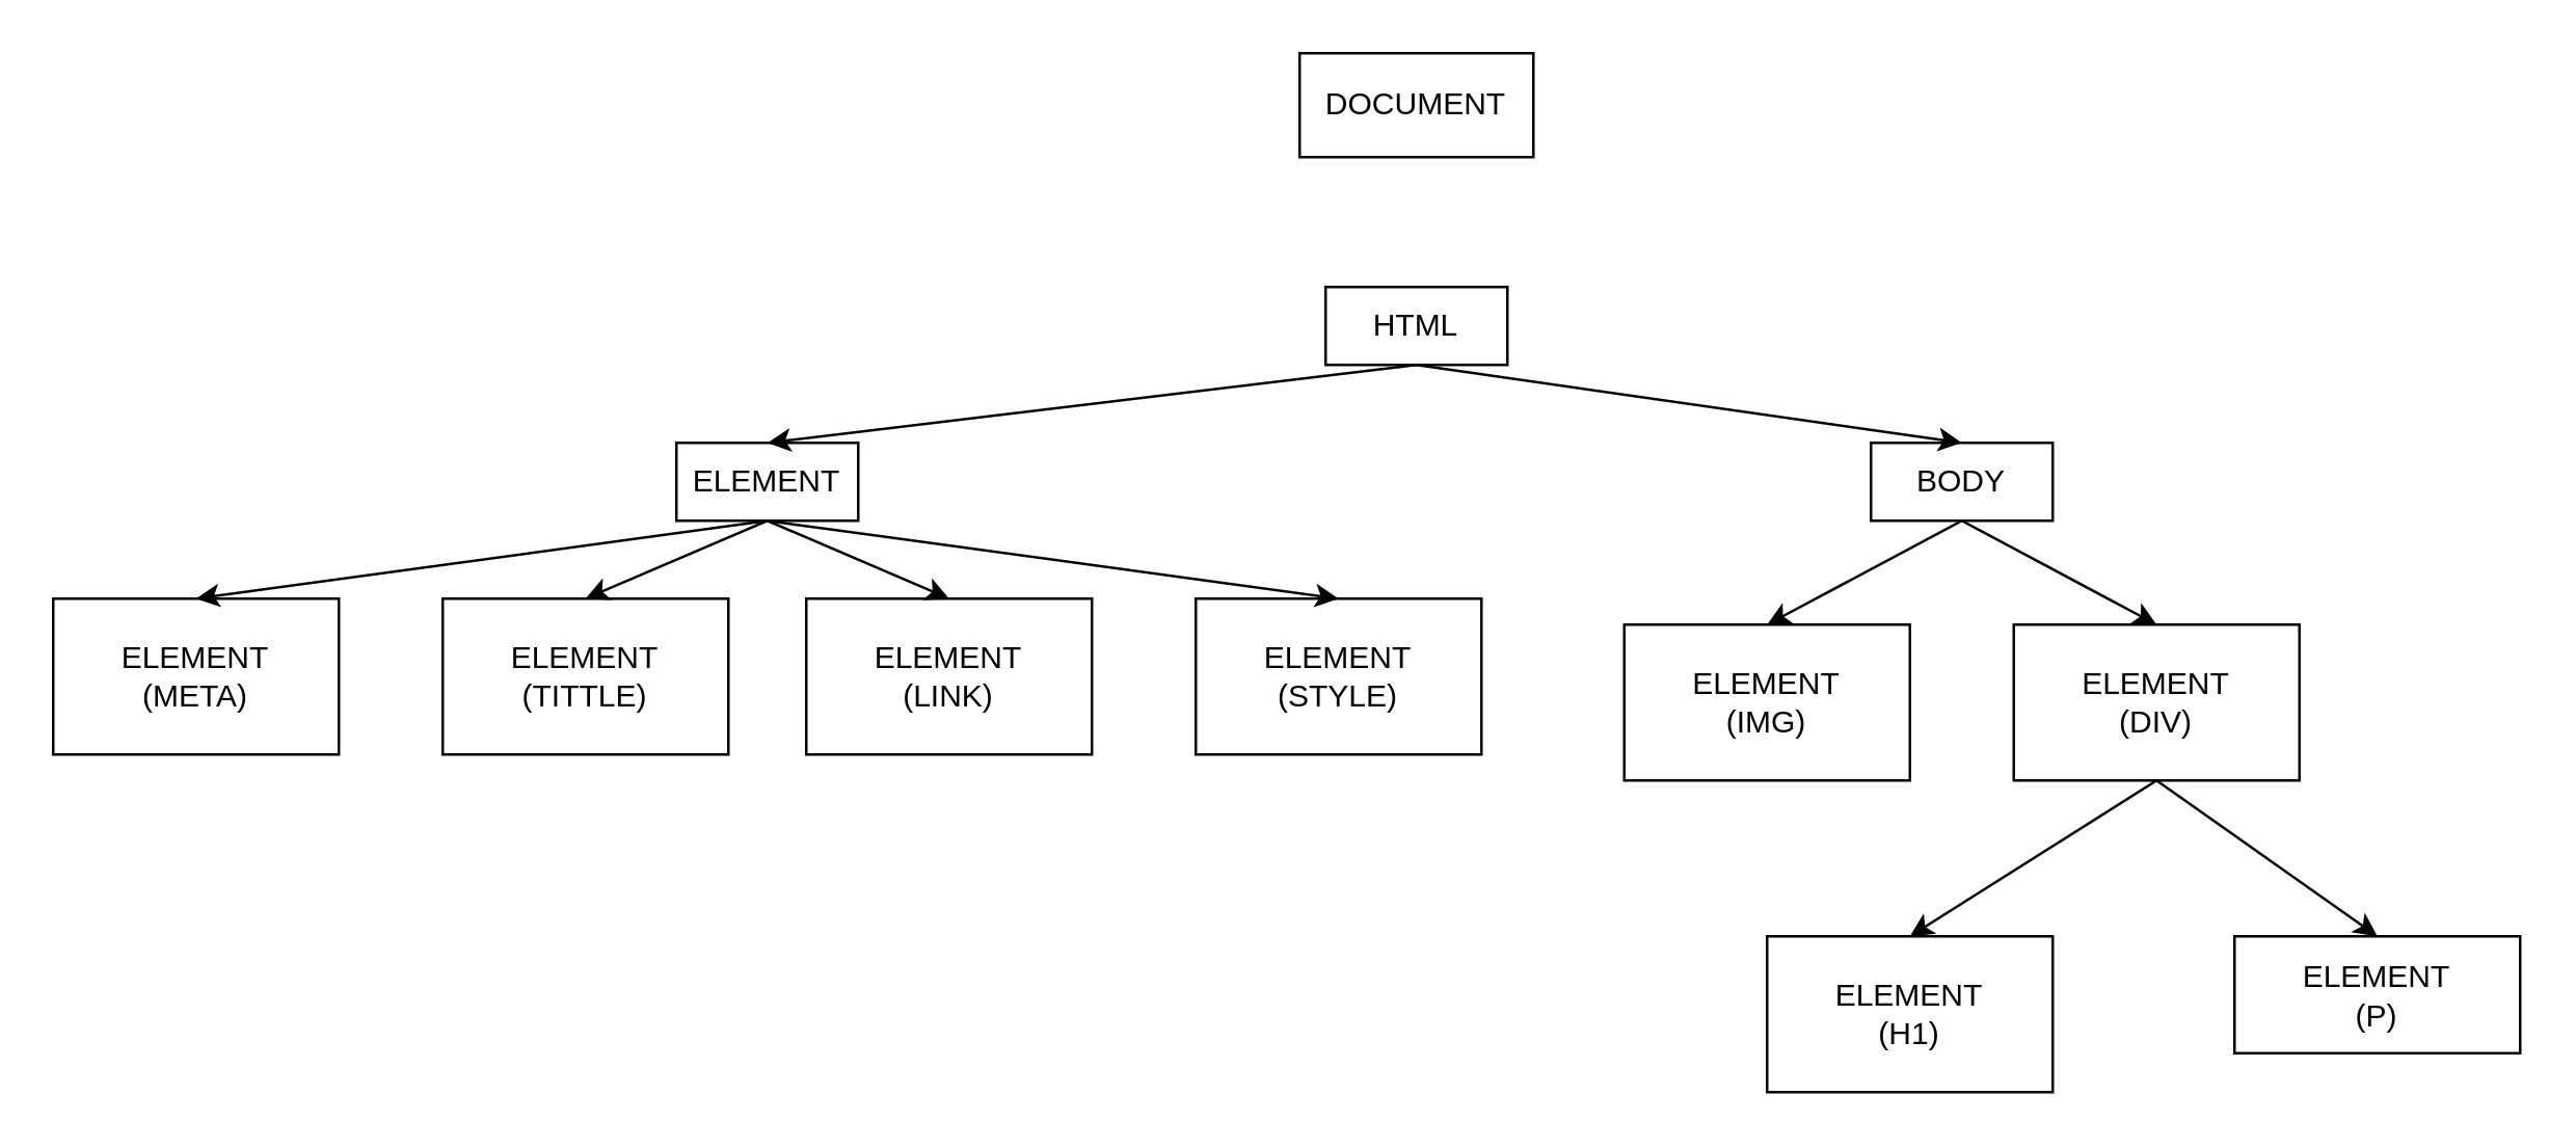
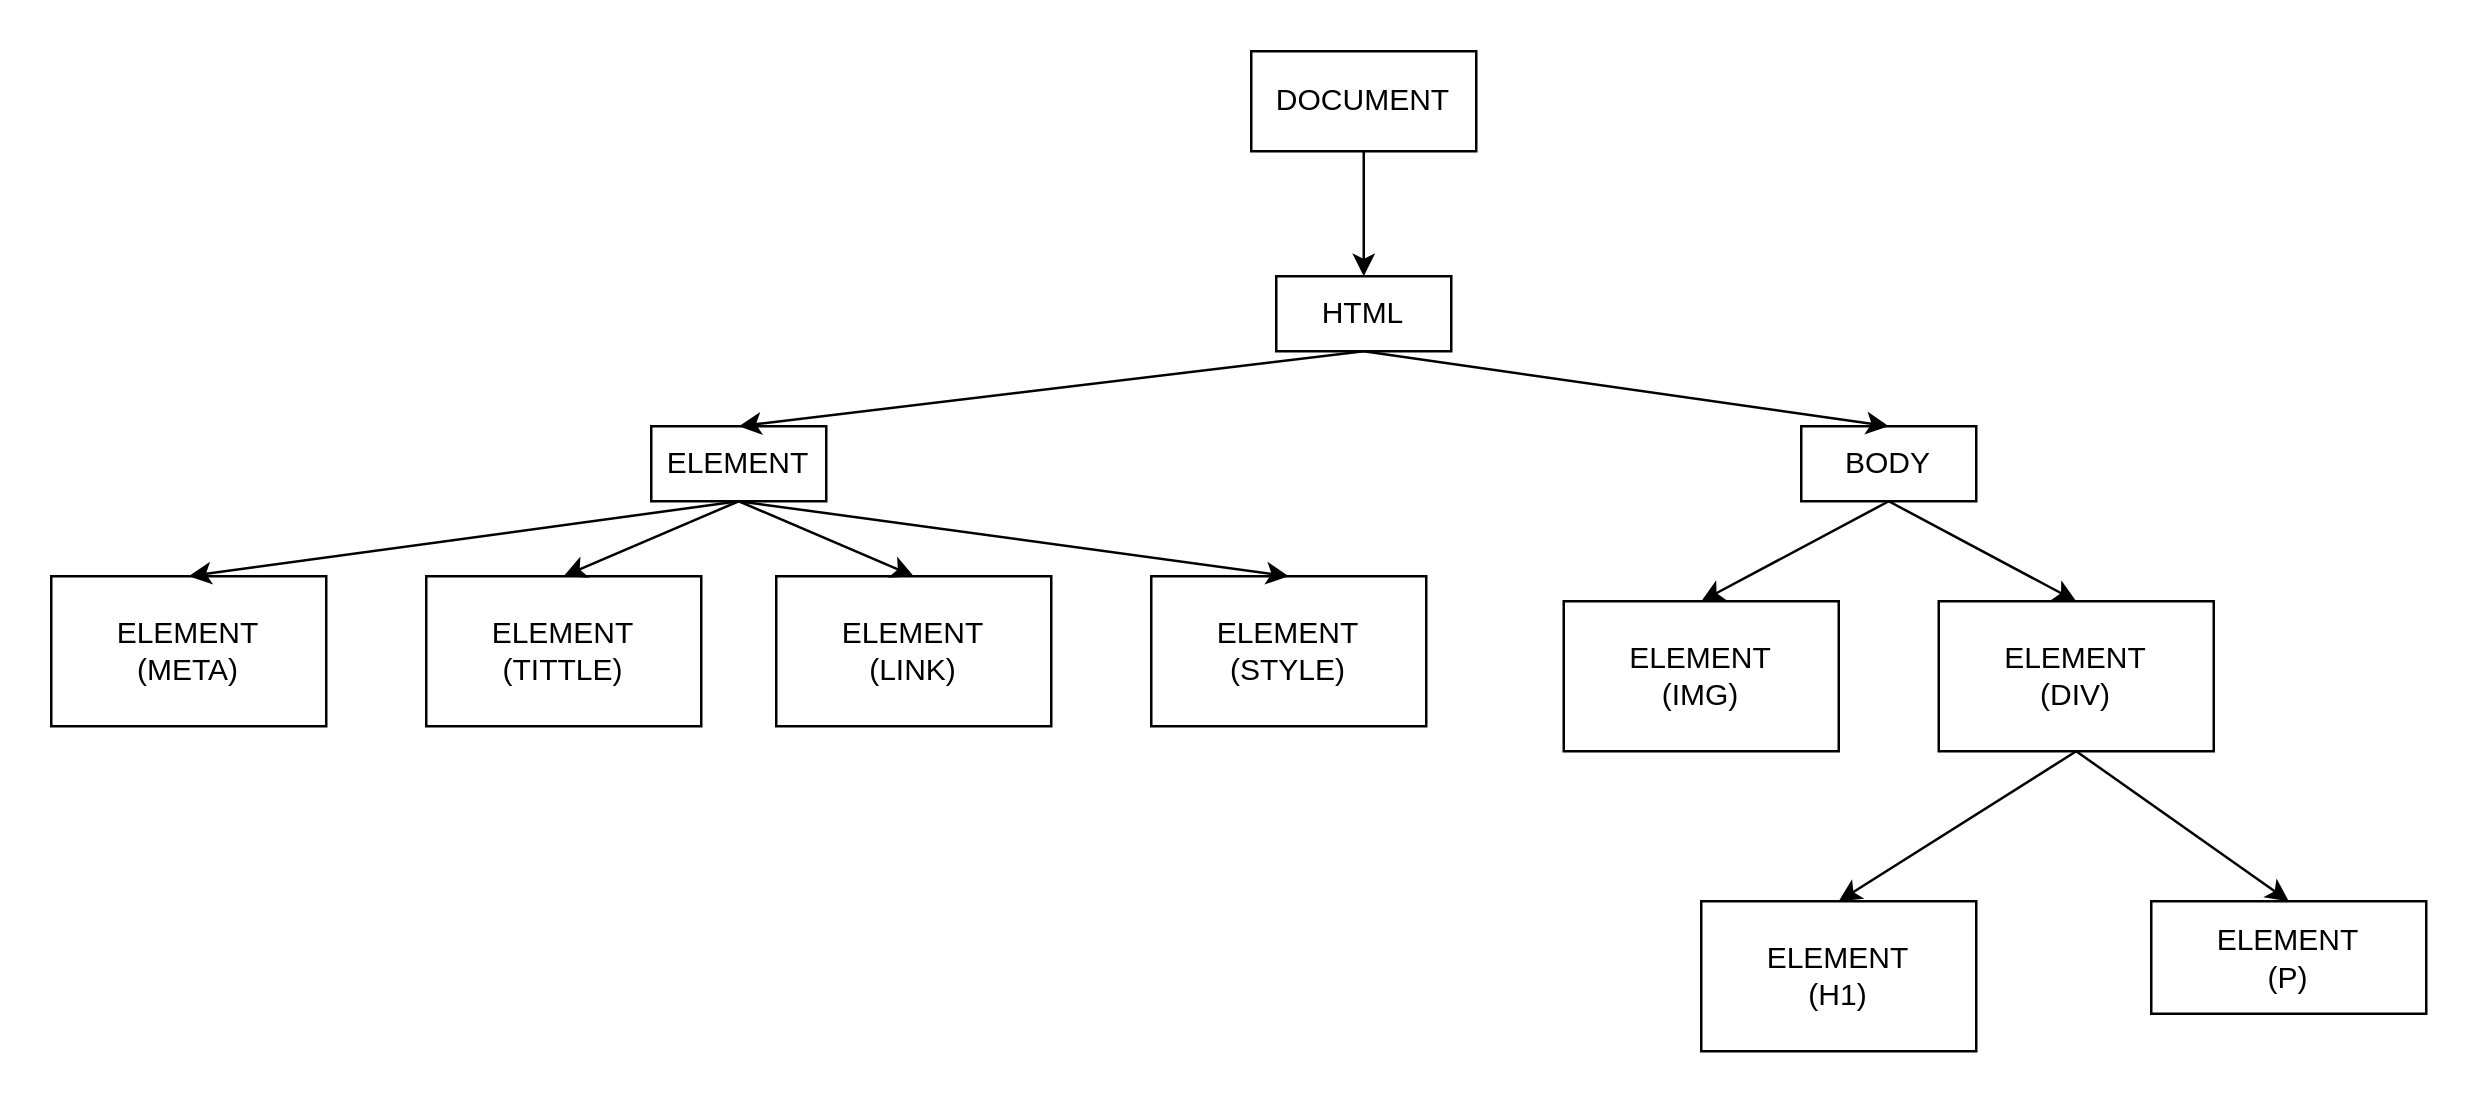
  <mxCell id="0" />
  <mxCell id="1" parent="0" />
  <mxCell id="2" value="HTML" style="rounded=0;whiteSpace=wrap;html=1;" vertex="1" parent="1"><mxGeometry x="510" y="110" width="70" height="30" as="geometry" /></mxCell>
  <mxCell id="3" value="ELEMENT" style="rounded=0;whiteSpace=wrap;html=1;" vertex="1" parent="1"><mxGeometry x="260" y="170" width="70" height="30" as="geometry" /></mxCell>
  <mxCell id="4" value="DOCUMENT" style="rounded=0;whiteSpace=wrap;html=1;" vertex="1" parent="1"><mxGeometry x="500" y="20" width="90" height="40" as="geometry" /></mxCell>
  <mxCell id="5" value="ELEMENT&lt;br&gt;(META)" style="rounded=0;whiteSpace=wrap;html=1;" vertex="1" parent="1"><mxGeometry x="20" y="230" width="110" height="60" as="geometry" /></mxCell>
  <mxCell id="6" value="BODY" style="rounded=0;whiteSpace=wrap;html=1;" vertex="1" parent="1"><mxGeometry x="720" y="170" width="70" height="30" as="geometry" /></mxCell>
  <mxCell id="7" value="ELEMENT&lt;br&gt;(TITTLE)" style="rounded=0;whiteSpace=wrap;html=1;" vertex="1" parent="1"><mxGeometry x="170" y="230" width="110" height="60" as="geometry" /></mxCell>
  <mxCell id="8" value="ELEMENT&lt;br&gt;(LINK)" style="rounded=0;whiteSpace=wrap;html=1;" vertex="1" parent="1"><mxGeometry x="310" y="230" width="110" height="60" as="geometry" /></mxCell>
  <mxCell id="9" value="ELEMENT&lt;br&gt;(STYLE)" style="rounded=0;whiteSpace=wrap;html=1;" vertex="1" parent="1"><mxGeometry x="460" y="230" width="110" height="60" as="geometry" /></mxCell>
  <mxCell id="10" value="ELEMENT&lt;br&gt;(IMG)" style="rounded=0;whiteSpace=wrap;html=1;" vertex="1" parent="1"><mxGeometry x="625" y="240" width="110" height="60" as="geometry" /></mxCell>
  <mxCell id="11" value="ELEMENT&lt;br&gt;(DIV)" style="rounded=0;whiteSpace=wrap;html=1;" vertex="1" parent="1"><mxGeometry x="775" y="240" width="110" height="60" as="geometry" /></mxCell>
  <mxCell id="12" value="ELEMENT&lt;br&gt;(H1)" style="rounded=0;whiteSpace=wrap;html=1;" vertex="1" parent="1"><mxGeometry x="680" y="360" width="110" height="60" as="geometry" /></mxCell>
  <mxCell id="13" value="ELEMENT&lt;br&gt;(P)" style="rounded=0;whiteSpace=wrap;html=1;" vertex="1" parent="1"><mxGeometry x="860" y="360" width="110" height="45" as="geometry" /></mxCell>
  <mxCell id="14" value="" style="endArrow=classic;html=1;rounded=0;entryX=0.5;entryY=0;entryDx=0;entryDy=0;exitX=0.5;exitY=1;exitDx=0;exitDy=0;" edge="1" parent="1" source="2" target="3"><mxGeometry width="50" height="50" relative="1" as="geometry"><mxPoint x="370" y="90" as="sourcePoint" /><mxPoint x="420" y="40" as="targetPoint" /></mxGeometry></mxCell>
+ <mxCell id="15" value="" style="endArrow=classic;html=1;rounded=0;exitX=0.5;exitY=1;exitDx=0;exitDy=0;entryX=0.5;entryY=0;entryDx=0;entryDy=0;" edge="1" parent="1" source="4" target="2"><mxGeometry width="50" height="50" relative="1" as="geometry"><mxPoint x="380" y="100" as="sourcePoint" /><mxPoint x="430" y="50" as="targetPoint" /></mxGeometry></mxCell>
  <mxCell id="16" value="" style="endArrow=classic;html=1;rounded=0;entryX=0.5;entryY=0;entryDx=0;entryDy=0;exitX=0.5;exitY=1;exitDx=0;exitDy=0;" edge="1" parent="1" source="2" target="6"><mxGeometry width="50" height="50" relative="1" as="geometry"><mxPoint x="390" y="110" as="sourcePoint" /><mxPoint x="440" as="targetPoint" y="60" /></mxGeometry></mxCell>
  <mxCell id="17" value="" style="endArrow=classic;html=1;rounded=0;exitX=0.5;exitY=1;exitDx=0;exitDy=0;entryX=0.5;entryY=0;entryDx=0;entryDy=0;" edge="1" parent="1" source="3" target="5"><mxGeometry width="50" height="50" relative="1" as="geometry"><mxPoint x="400" y="120" as="sourcePoint" /><mxPoint x="450" y="70" as="targetPoint" /></mxGeometry></mxCell>
  <mxCell id="18" value="" style="endArrow=classic;html=1;rounded=0;entryX=0.5;entryY=0;entryDx=0;entryDy=0;exitX=0.5;exitY=1;exitDx=0;exitDy=0;" edge="1" parent="1" source="3" target="7"><mxGeometry width="50" height="50" relative="1" as="geometry"><mxPoint x="410" y="130" as="sourcePoint" /><mxPoint x="460" y="80" as="targetPoint" /></mxGeometry></mxCell>
  <mxCell id="19" value="" style="endArrow=classic;html=1;rounded=0;entryX=0.5;entryY=0;entryDx=0;entryDy=0;exitX=0.5;exitY=1;exitDx=0;exitDy=0;" edge="1" parent="1" source="3" target="8"><mxGeometry width="50" height="50" relative="1" as="geometry"><mxPoint x="420" y="140" as="sourcePoint" /><mxPoint x="470" y="90" as="targetPoint" /></mxGeometry></mxCell>
  <mxCell id="20" value="" style="endArrow=classic;html=1;rounded=0;entryX=0.5;entryY=0;entryDx=0;entryDy=0;exitX=0.5;exitY=1;exitDx=0;exitDy=0;" edge="1" parent="1" source="3" target="9"><mxGeometry width="50" height="50" relative="1" as="geometry"><mxPoint x="430" y="150" as="sourcePoint" /><mxPoint x="480" y="100" as="targetPoint" /></mxGeometry></mxCell>
  <mxCell id="21" value="" style="endArrow=classic;html=1;rounded=0;entryX=0.5;entryY=0;entryDx=0;entryDy=0;exitX=0.5;exitY=1;exitDx=0;exitDy=0;" edge="1" parent="1" source="6" target="11"><mxGeometry width="50" height="50" relative="1" as="geometry"><mxPoint x="440" y="160" as="sourcePoint" /><mxPoint x="490" y="110" as="targetPoint" /></mxGeometry></mxCell>
  <mxCell id="22" value="" style="endArrow=classic;html=1;rounded=0;entryX=0.5;entryY=0;entryDx=0;entryDy=0;exitX=0.5;exitY=1;exitDx=0;exitDy=0;" edge="1" parent="1" source="6" target="10"><mxGeometry width="50" height="50" relative="1" as="geometry"><mxPoint x="450" y="170" as="sourcePoint" /><mxPoint x="500" y="120" as="targetPoint" /></mxGeometry></mxCell>
  <mxCell id="23" value="" style="endArrow=classic;html=1;rounded=0;entryX=0.5;entryY=0;entryDx=0;entryDy=0;exitX=0.5;exitY=1;exitDx=0;exitDy=0;" edge="1" parent="1" source="11" target="12"><mxGeometry width="50" height="50" relative="1" as="geometry"><mxPoint x="460" y="180" as="sourcePoint" /><mxPoint x="510" y="130" as="targetPoint" /></mxGeometry></mxCell>
  <mxCell id="24" value="" style="endArrow=classic;html=1;rounded=0;entryX=0.5;entryY=0;entryDx=0;entryDy=0;exitX=0.5;exitY=1;exitDx=0;exitDy=0;" edge="1" parent="1" source="11" target="13"><mxGeometry width="50" height="50" relative="1" as="geometry"><mxPoint x="470" y="190" as="sourcePoint" /><mxPoint x="520" y="140" as="targetPoint" /></mxGeometry></mxCell>
